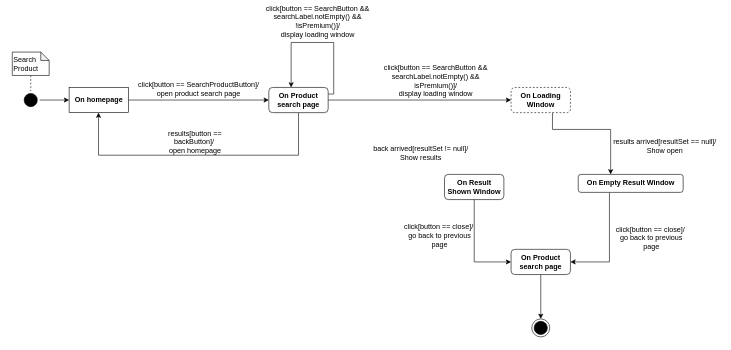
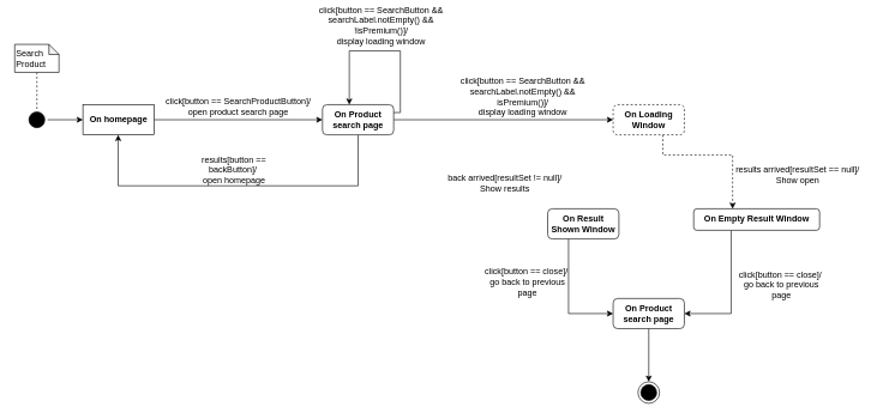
  <mxCell id="0" />
  <mxCell id="1" parent="0" />
  <mxCell id="2" style="edgeStyle=orthogonalEdgeStyle;rounded=0;orthogonalLoop=1;jettySize=auto;html=1;strokeColor=#000000;endArrow=classic;endFill=1;" parent="1" source="3" target="7" edge="1"><mxGeometry relative="1" as="geometry" /></mxCell>
  <mxCell id="3" value="" style="ellipse;html=1;shape=startState;fillColor=#000000;strokeColor=#000000;" parent="1" vertex="1"><mxGeometry x="35.75" y="151" width="30" height="30" as="geometry" /></mxCell>
  <mxCell id="4" style="edgeStyle=orthogonalEdgeStyle;rounded=0;orthogonalLoop=1;jettySize=auto;html=1;strokeColor=#000000;endArrow=none;endFill=0;dashed=1;" parent="1" source="5" target="3" edge="1"><mxGeometry relative="1" as="geometry" /></mxCell>
- <mxCell id="5" value="Search&lt;br&gt;Product" style="shape=note;whiteSpace=wrap;html=1;backgroundOutline=1;darkOpacity=0.05;strokeColor=#000000;size=14;align=left;" parent="1" vertex="1"><mxGeometry x="20" y="86" width="61.5" height="39" as="geometry" /></mxCell>
+ <mxCell id="5" value="Search&lt;br&gt;Product" style="shape=note;whiteSpace=wrap;html=1;backgroundOutline=1;darkOpacity=0.05;strokeColor=#000000;size=14;align=left;" parent="1" vertex="1"><mxGeometry x="20" y="61" width="61.5" height="39" as="geometry" /></mxCell>
  <mxCell id="6" style="edgeStyle=orthogonalEdgeStyle;rounded=0;orthogonalLoop=1;jettySize=auto;html=1;strokeColor=#000000;endArrow=classic;endFill=1;" parent="1" source="7" target="11" edge="1"><mxGeometry relative="1" as="geometry" /></mxCell>
  <mxCell id="7" value="&lt;b&gt;On homepage&lt;/b&gt;" style="whiteSpace=wrap;html=1;strokeColor=#000000;rounded=0;" parent="1" vertex="1"><mxGeometry x="114.75" y="145" width="99" height="42" as="geometry" /></mxCell>
  <mxCell id="8" style="edgeStyle=orthogonalEdgeStyle;rounded=0;orthogonalLoop=1;jettySize=auto;html=1;strokeColor=#000000;endArrow=classic;endFill=1;" parent="1" source="11" target="14" edge="1"><mxGeometry relative="1" as="geometry" /></mxCell>
  <mxCell id="9" style="edgeStyle=orthogonalEdgeStyle;rounded=0;orthogonalLoop=1;jettySize=auto;html=1;strokeColor=#000000;endArrow=classic;endFill=1;" parent="1" source="11" target="7" edge="1"><mxGeometry relative="1" as="geometry"><Array as="points"><mxPoint x="497.75" y="258" /><mxPoint x="163.75" y="258" /></Array></mxGeometry></mxCell>
  <mxCell id="10" style="edgeStyle=orthogonalEdgeStyle;rounded=0;orthogonalLoop=1;jettySize=auto;html=1;strokeColor=#000000;endArrow=classic;endFill=1;" parent="1" source="11" target="11" edge="1"><mxGeometry relative="1" as="geometry"><mxPoint x="462.444" y="-12.889" as="targetPoint" /><Array as="points"><mxPoint x="556" y="156" /><mxPoint x="556" y="70" /><mxPoint x="485" y="70" /></Array></mxGeometry></mxCell>
  <mxCell id="11" value="&lt;b&gt;On Product search page&lt;/b&gt;" style="rounded=1;whiteSpace=wrap;html=1;strokeColor=#000000;" parent="1" vertex="1"><mxGeometry x="447.75" y="145" width="99" height="42" as="geometry" /></mxCell>
  <mxCell id="12" value="click[button == SearchProductButton]/&lt;br&gt;open product search page" style="text;html=1;strokeColor=none;fillColor=none;align=center;verticalAlign=middle;whiteSpace=wrap;rounded=0;" parent="1" vertex="1"><mxGeometry x="224.75" y="132" width="212" height="30" as="geometry" /></mxCell>
- <mxCell id="13" style="edgeStyle=orthogonalEdgeStyle;rounded=0;orthogonalLoop=1;jettySize=auto;html=1;strokeColor=#000000;endArrow=classic;endFill=1;" parent="1" source="14" target="20" edge="1"><mxGeometry relative="1" as="geometry"><Array as="points"><mxPoint x="920.75" y="215" /><mxPoint x="1017.75" y="215" /></Array></mxGeometry></mxCell>
+ <mxCell id="13" style="edgeStyle=orthogonalEdgeStyle;rounded=0;orthogonalLoop=1;jettySize=auto;html=1;strokeColor=#000000;endArrow=classic;endFill=1;dashed=1;" parent="1" source="14" target="20" edge="1"><mxGeometry relative="1" as="geometry"><Array as="points"><mxPoint x="920.75" y="215" /><mxPoint x="1017.75" y="215" /></Array></mxGeometry></mxCell>
  <mxCell id="14" value="&lt;b&gt;On Loading Window&lt;/b&gt;" style="rounded=1;whiteSpace=wrap;html=1;strokeColor=#000000;dashed=1;" parent="1" vertex="1"><mxGeometry x="851.75" y="145" width="99" height="42" as="geometry" /></mxCell>
  <mxCell id="15" value="click[button == SearchButton &amp;amp;&amp;amp; searchLabel.notEmpty() &amp;amp;&amp;amp;&lt;br&gt;!isPremium()]/&lt;br&gt;display loading window" style="text;html=1;strokeColor=none;fillColor=none;align=center;verticalAlign=middle;whiteSpace=wrap;rounded=0;" parent="1" vertex="1"><mxGeometry x="436.75" y="20" width="185" height="30" as="geometry" /></mxCell>
  <mxCell id="16" style="edgeStyle=orthogonalEdgeStyle;rounded=0;orthogonalLoop=1;jettySize=auto;html=1;strokeColor=#000000;endArrow=classic;endFill=1;" parent="1" source="17" target="23" edge="1"><mxGeometry relative="1" as="geometry"><Array as="points"><mxPoint x="789.75" y="436" /></Array></mxGeometry></mxCell>
- <mxCell id="17" value="&lt;b&gt;On Result Shown Window&lt;/b&gt;" style="rounded=1;whiteSpace=wrap;html=1;strokeColor=#000000;" parent="1" vertex="1"><mxGeometry x="740.75" y="290" width="99" height="42" as="geometry" /></mxCell>
+ <mxCell id="17" value="&lt;b&gt;On Result Shown Window&lt;/b&gt;" style="rounded=1;whiteSpace=wrap;html=1;strokeColor=#000000;" parent="1" vertex="1"><mxGeometry x="760.75" y="290" width="99" height="42" as="geometry" /></mxCell>
  <mxCell id="18" value="back arrived[resultSet != null]/ Show results" style="text;html=1;strokeColor=none;fillColor=none;align=center;verticalAlign=middle;whiteSpace=wrap;rounded=0;" parent="1" vertex="1"><mxGeometry x="612.75" y="240" width="177" height="30" as="geometry" /></mxCell>
  <mxCell id="19" style="edgeStyle=orthogonalEdgeStyle;rounded=0;orthogonalLoop=1;jettySize=auto;html=1;strokeColor=#000000;endArrow=classic;endFill=1;" parent="1" source="20" target="23" edge="1"><mxGeometry relative="1" as="geometry"><Array as="points"><mxPoint x="1015.75" y="436" /></Array></mxGeometry></mxCell>
  <mxCell id="20" value="&lt;b&gt;On Empty Result Window&lt;/b&gt;" style="rounded=1;whiteSpace=wrap;html=1;strokeColor=#000000;" parent="1" vertex="1"><mxGeometry x="963.75" y="290" width="175" height="30" as="geometry" /></mxCell>
  <mxCell id="21" value="results arrived[resultSet == null]/ Show open" style="text;html=1;strokeColor=none;fillColor=none;align=center;verticalAlign=middle;whiteSpace=wrap;rounded=0;" parent="1" vertex="1"><mxGeometry x="1019.75" y="227" width="177" height="30" as="geometry" /></mxCell>
  <mxCell id="22" style="edgeStyle=orthogonalEdgeStyle;rounded=0;orthogonalLoop=1;jettySize=auto;html=1;strokeColor=#000000;endArrow=classic;endFill=1;" parent="1" source="23" target="26" edge="1"><mxGeometry relative="1" as="geometry" /></mxCell>
  <mxCell id="23" value="&lt;b&gt;On Product search page&lt;/b&gt;" style="rounded=1;whiteSpace=wrap;html=1;strokeColor=#000000;" parent="1" vertex="1"><mxGeometry x="851.75" y="415" width="99" height="42" as="geometry" /></mxCell>
  <mxCell id="24" value="click[button == close]/&amp;nbsp;&lt;br&gt;go back to previous page" style="text;html=1;strokeColor=none;fillColor=none;align=center;verticalAlign=middle;whiteSpace=wrap;rounded=0;" parent="1" vertex="1"><mxGeometry x="666.75" y="365" width="132" height="53" as="geometry" /></mxCell>
  <mxCell id="25" value="click[button == close]/&amp;nbsp;&lt;br&gt;go back to previous page" style="text;html=1;strokeColor=none;fillColor=none;align=center;verticalAlign=middle;whiteSpace=wrap;rounded=0;" parent="1" vertex="1"><mxGeometry x="1019.75" y="369" width="132" height="53" as="geometry" /></mxCell>
  <mxCell id="26" value="" style="ellipse;html=1;shape=endState;fillColor=#000000;strokeColor=#000000;" parent="1" vertex="1"><mxGeometry x="886.25" y="531" width="30" height="30" as="geometry" /></mxCell>
  <mxCell id="27" value="results[button == backButton]/&amp;nbsp;&lt;br&gt;open homepage" style="text;html=1;strokeColor=none;fillColor=none;align=center;verticalAlign=middle;whiteSpace=wrap;rounded=0;" parent="1" vertex="1"><mxGeometry x="242.75" y="214" width="164" height="43" as="geometry" /></mxCell>
  <mxCell id="28" value="click[button == SearchButton &amp;amp;&amp;amp; searchLabel.notEmpty() &amp;amp;&amp;amp;&lt;br&gt;isPremium()]/&lt;br&gt;display loading window" style="text;html=1;strokeColor=none;fillColor=none;align=center;verticalAlign=middle;whiteSpace=wrap;rounded=0;" parent="1" vertex="1"><mxGeometry x="634" y="119" width="185" height="30" as="geometry" /></mxCell>
